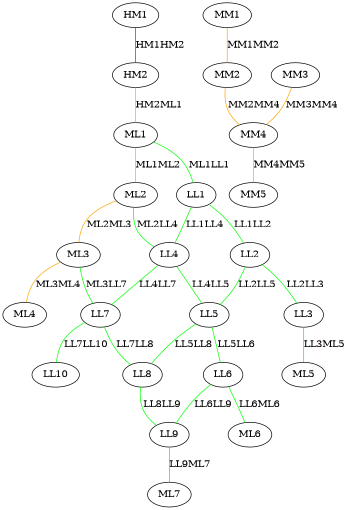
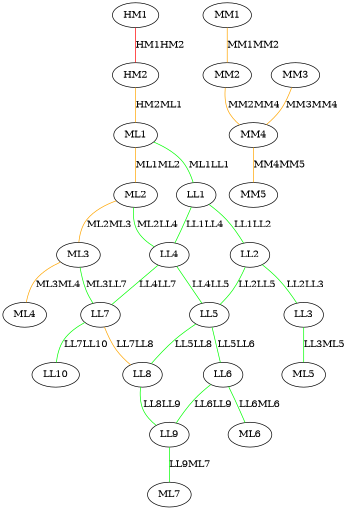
  graph {
    edge [color=green weight=30]
    HM1
    HM2
    ML1
    ML2
    LL1
    MM1
    MM2
    MM4
    MM5
    MM3
    ML3
    LL4
    LL2
    ML4
    LL7
    LL5
    LL8
    LL10
    LL3
    ML5
    LL6
    ML6
    LL9
    ML7
    HM1 -- HM2 [color=red label=HM1HM2 weight=70]
    HM2 -- ML1 [color=orange label=HM2ML1 weight=50]
    ML1 -- ML2 [color=orange label=ML1ML2 weight=50]
    ML1 -- LL1 [label=ML1LL1]
    ML2 -- ML3 [color=orange label=ML2ML3 weight=50]
    ML2 -- LL4 [label=ML2LL4]
    LL1 -- LL4 [label=LL1LL4]
    LL1 -- LL2 [label=LL1LL2]
    MM1 -- MM2 [color=orange label=MM1MM2 weight=50]
    MM2 -- MM4 [color=orange label=MM2MM4 weight=50]
    MM4 -- MM5 [color=orange label=MM4MM5 weight=50]
    MM3 -- MM4 [color=orange label=MM3MM4 weight=50]
    ML3 -- ML4 [color=orange label=ML3ML4 weight=50]
    ML3 -- LL7 [label=ML3LL7]
    LL4 -- LL7 [label=LL4LL7]
    LL4 -- LL5 [label=LL4LL5]
    LL2 -- LL5 [label=LL2LL5]
    LL2 -- LL3 [label=LL2LL3]
-   LL7 -- LL8 [label=LL7LL8]
+   LL7 -- LL8 [color=orange label=LL7LL8]
    LL7 -- LL10 [label=LL7LL10]
    LL5 -- LL8 [label=LL5LL8]
    LL5 -- LL6 [label=LL5LL6]
    LL8 -- LL9 [label=LL8LL9]
    LL3 -- ML5 [label=LL3ML5]
    LL6 -- ML6 [label=LL6ML6]
    LL6 -- LL9 [label=LL6LL9]
    LL9 -- ML7 [label=LL9ML7]
  }
